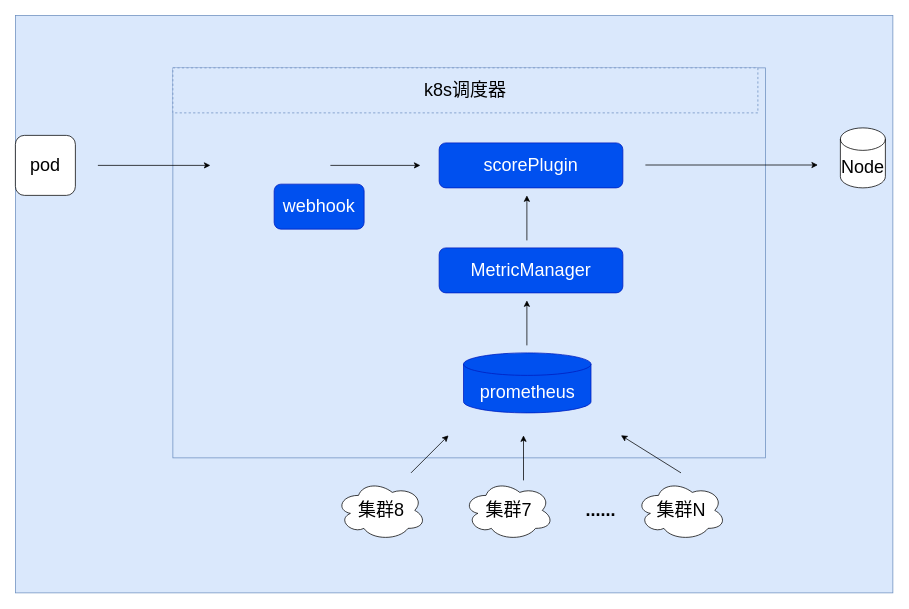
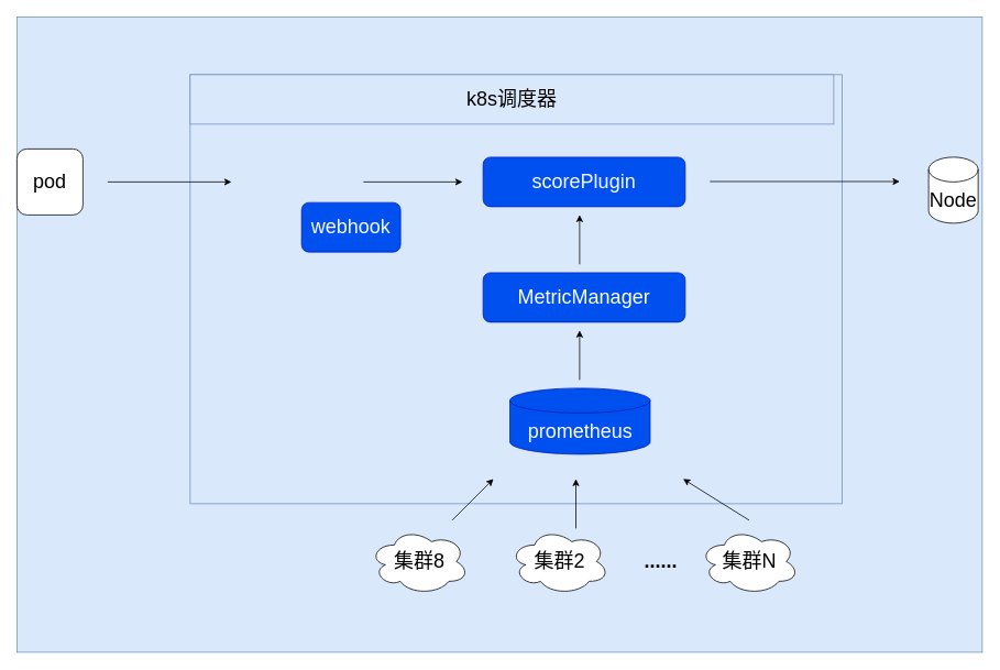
  <mxCell id="0" />
  <mxCell id="1" parent="0" />
  <mxCell id="2" value="" style="rounded=0;whiteSpace=wrap;html=1;strokeColor=#6c8ebf;fillColor=#dae8fc;" vertex="1" parent="1"><mxGeometry x="20" y="20" width="1170" height="770" as="geometry" /></mxCell>
  <mxCell id="3" value="" style="rounded=0;whiteSpace=wrap;html=1;fillColor=#dae8fc;strokeColor=#6c8ebf;" vertex="1" parent="1"><mxGeometry x="230" y="90" width="790" height="520" as="geometry" /></mxCell>
  <mxCell id="4" value="&lt;font style=&quot;font-size: 24px;&quot;&gt;集群8&lt;/font&gt;" style="ellipse;shape=cloud;whiteSpace=wrap;html=1;" vertex="1" parent="1"><mxGeometry x="447.5" y="640" width="120" height="80" as="geometry" /></mxCell>
- <mxCell id="5" value="&lt;font style=&quot;font-size: 24px;&quot;&gt;集群7&lt;/font&gt;" style="ellipse;shape=cloud;whiteSpace=wrap;html=1;" vertex="1" parent="1"><mxGeometry x="617.5" y="640" width="120" height="80" as="geometry" /></mxCell>
+ <mxCell id="5" value="&lt;font style=&quot;font-size: 24px;&quot;&gt;集群2&lt;/font&gt;" style="ellipse;shape=cloud;whiteSpace=wrap;html=1;" vertex="1" parent="1"><mxGeometry x="617.5" y="640" width="120" height="80" as="geometry" /></mxCell>
  <mxCell id="6" value="&lt;b&gt;&lt;font style=&quot;font-size: 24px;&quot;&gt;......&lt;/font&gt;&lt;/b&gt;" style="text;html=1;align=center;verticalAlign=middle;resizable=0;points=[];autosize=1;strokeColor=none;fillColor=none;" vertex="1" parent="1"><mxGeometry x="770" y="660" width="60" height="40" as="geometry" /></mxCell>
  <mxCell id="7" value="&lt;font style=&quot;font-size: 24px;&quot;&gt;集群N&lt;/font&gt;" style="ellipse;shape=cloud;whiteSpace=wrap;html=1;" vertex="1" parent="1"><mxGeometry x="847.5" y="640" width="120" height="80" as="geometry" /></mxCell>
  <mxCell id="8" value="&lt;font style=&quot;font-size: 24px;&quot;&gt;prometheus&lt;/font&gt;" style="shape=cylinder3;whiteSpace=wrap;html=1;boundedLbl=1;backgroundOutline=1;size=15;fillColor=#0050ef;fontColor=#ffffff;strokeColor=#001DBC;" vertex="1" parent="1"><mxGeometry x="617.5" y="470" width="170" height="80" as="geometry" /></mxCell>
  <mxCell id="9" value="" style="endArrow=classic;html=1;rounded=0;" edge="1" parent="1"><mxGeometry width="50" height="50" relative="1" as="geometry"><mxPoint x="547.5" y="630" as="sourcePoint" /><mxPoint x="597.5" y="580" as="targetPoint" /></mxGeometry></mxCell>
  <mxCell id="10" value="" style="endArrow=classic;html=1;rounded=0;" edge="1" parent="1"><mxGeometry width="50" height="50" relative="1" as="geometry"><mxPoint x="697.5" y="640" as="sourcePoint" /><mxPoint x="697.5" y="580" as="targetPoint" /></mxGeometry></mxCell>
  <mxCell id="11" value="" style="endArrow=classic;html=1;rounded=0;" edge="1" parent="1"><mxGeometry width="50" height="50" relative="1" as="geometry"><mxPoint x="907.5" y="630" as="sourcePoint" /><mxPoint x="827.5" y="580" as="targetPoint" /></mxGeometry></mxCell>
  <mxCell id="12" value="&lt;font style=&quot;font-size: 24px;&quot;&gt;MetricManager&lt;/font&gt;" style="rounded=1;whiteSpace=wrap;html=1;fillColor=#0050ef;fontColor=#ffffff;strokeColor=#001DBC;" vertex="1" parent="1"><mxGeometry x="585" y="330" width="245" height="60" as="geometry" /></mxCell>
  <mxCell id="13" value="&lt;font style=&quot;font-size: 24px;&quot;&gt;scorePlugin&lt;/font&gt;" style="rounded=1;whiteSpace=wrap;html=1;fillColor=#0050ef;fontColor=#ffffff;strokeColor=#001DBC;" vertex="1" parent="1"><mxGeometry x="585" y="190" width="245" height="60" as="geometry" /></mxCell>
  <mxCell id="14" value="&lt;font style=&quot;font-size: 24px;&quot;&gt;pod&lt;/font&gt;" style="whiteSpace=wrap;html=1;aspect=fixed;rounded=1;" vertex="1" parent="1"><mxGeometry x="20" y="180" width="80" height="80" as="geometry" /></mxCell>
  <mxCell id="15" value="" style="endArrow=classic;html=1;rounded=0;" edge="1" parent="1"><mxGeometry width="50" height="50" relative="1" as="geometry"><mxPoint x="440" y="220" as="sourcePoint" /><mxPoint x="560" y="220" as="targetPoint" /></mxGeometry></mxCell>
- <mxCell id="16" value="&lt;font style=&quot;font-size: 24px;&quot;&gt;Node&lt;/font&gt;" style="shape=cylinder3;whiteSpace=wrap;html=1;boundedLbl=1;backgroundOutline=1;size=15;" vertex="1" parent="1"><mxGeometry x="1120" y="170" width="60" height="80" as="geometry" /></mxCell>
+ <mxCell id="16" value="&lt;font style=&quot;font-size: 24px;&quot;&gt;Node&lt;/font&gt;" style="shape=cylinder3;whiteSpace=wrap;html=1;boundedLbl=1;backgroundOutline=1;size=15;" vertex="1" parent="1"><mxGeometry x="1125" y="190" width="60" height="80" as="geometry" /></mxCell>
  <mxCell id="17" value="" style="endArrow=classic;html=1;rounded=0;" edge="1" parent="1"><mxGeometry width="50" height="50" relative="1" as="geometry"><mxPoint x="860" y="219.5" as="sourcePoint" /><mxPoint x="1090" y="219.5" as="targetPoint" /></mxGeometry></mxCell>
  <mxCell id="18" value="" style="endArrow=classic;html=1;rounded=0;" edge="1" parent="1"><mxGeometry width="50" height="50" relative="1" as="geometry"><mxPoint x="702" y="320" as="sourcePoint" /><mxPoint x="702" y="260" as="targetPoint" /></mxGeometry></mxCell>
  <mxCell id="19" value="" style="endArrow=classic;html=1;rounded=0;" edge="1" parent="1"><mxGeometry width="50" height="50" relative="1" as="geometry"><mxPoint x="702" y="460" as="sourcePoint" /><mxPoint x="702" y="400" as="targetPoint" /></mxGeometry></mxCell>
- <mxCell id="20" value="&lt;font style=&quot;font-size: 24px;&quot;&gt;k8s调度器&lt;/font&gt;" style="rounded=0;whiteSpace=wrap;html=1;fillColor=#dae8fc;strokeColor=#6c8ebf;dashed=1;" vertex="1" parent="1"><mxGeometry x="230" y="90" width="780" height="60" as="geometry" /></mxCell>
+ <mxCell id="20" value="&lt;font style=&quot;font-size: 24px;&quot;&gt;k8s调度器&lt;/font&gt;" style="rounded=0;whiteSpace=wrap;html=1;fillColor=#dae8fc;strokeColor=#6c8ebf;" vertex="1" parent="1"><mxGeometry x="230" y="90" width="780" height="60" as="geometry" /></mxCell>
  <mxCell id="21" value="&lt;font style=&quot;font-size: 24px;&quot;&gt;webhook&lt;/font&gt;" style="rounded=1;whiteSpace=wrap;html=1;fillColor=#0050ef;fontColor=#ffffff;strokeColor=#001DBC;" vertex="1" parent="1"><mxGeometry x="365" y="245" width="120" height="60" as="geometry" /></mxCell>
  <mxCell id="22" value="" style="endArrow=classic;html=1;rounded=0;" edge="1" parent="1"><mxGeometry width="50" height="50" relative="1" as="geometry"><mxPoint x="130" y="220" as="sourcePoint" /><mxPoint x="280" y="220" as="targetPoint" /></mxGeometry></mxCell>
